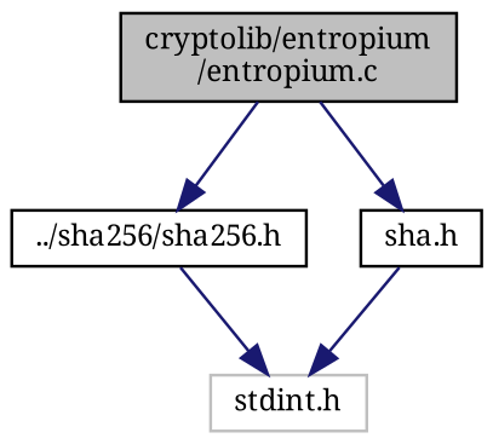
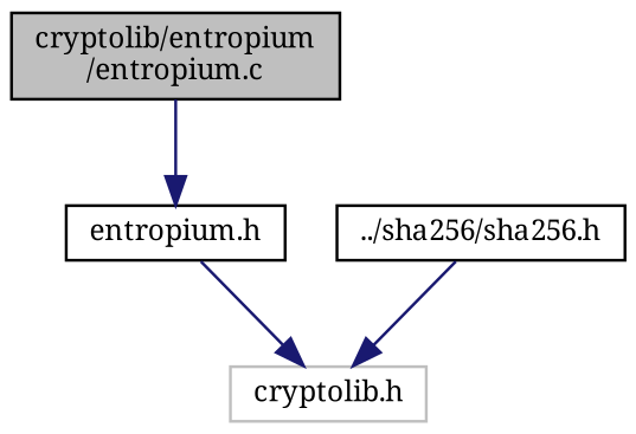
  digraph {
    fontname="Noto Serif"
    node [color=black fontname="Noto Serif" fontsize=10 shape=record]
    edge [color=midnightblue fontname="Noto Serif" fontsize=10 labelfontname=Helvetica labelfontsize=10 style=solid]
    n1 [fillcolor=grey75 fontcolor=black height=0.2 label="cryptolib/entropium\l/entropium.c" style=filled width=0.4]
    n2 [height=0.2 label="../sha256/sha256.h" width=0.4]
-   n3 [height=0.2 label="sha.h" width=0.4]
-   n4 [color=grey75 height=0.2 label="stdint.h" width=0.4]
-   n1 -> n2
+   n3 [height=0.2 label="entropium.h" width=0.4]
+   n4 [color=grey75 height=0.2 label="cryptolib.h" width=0.4]
    n1 -> n3
    n2 -> n4
    n3 -> n4
  }
